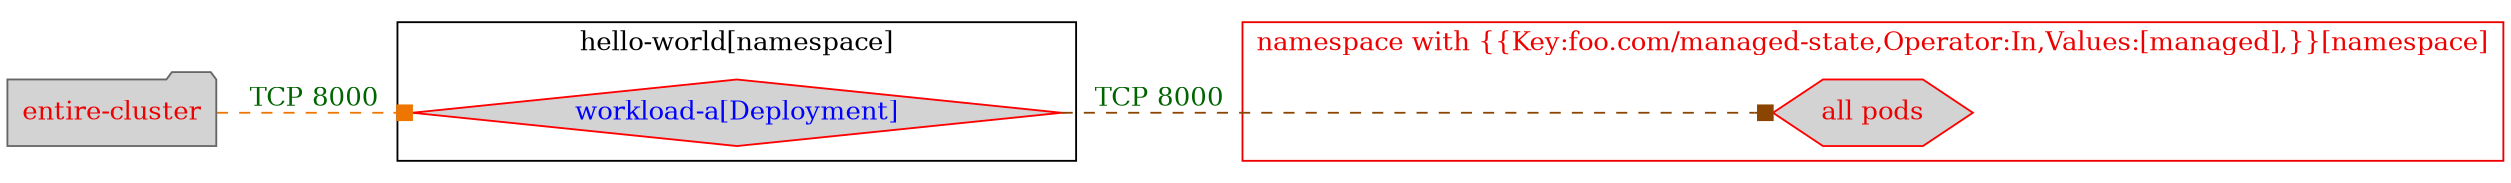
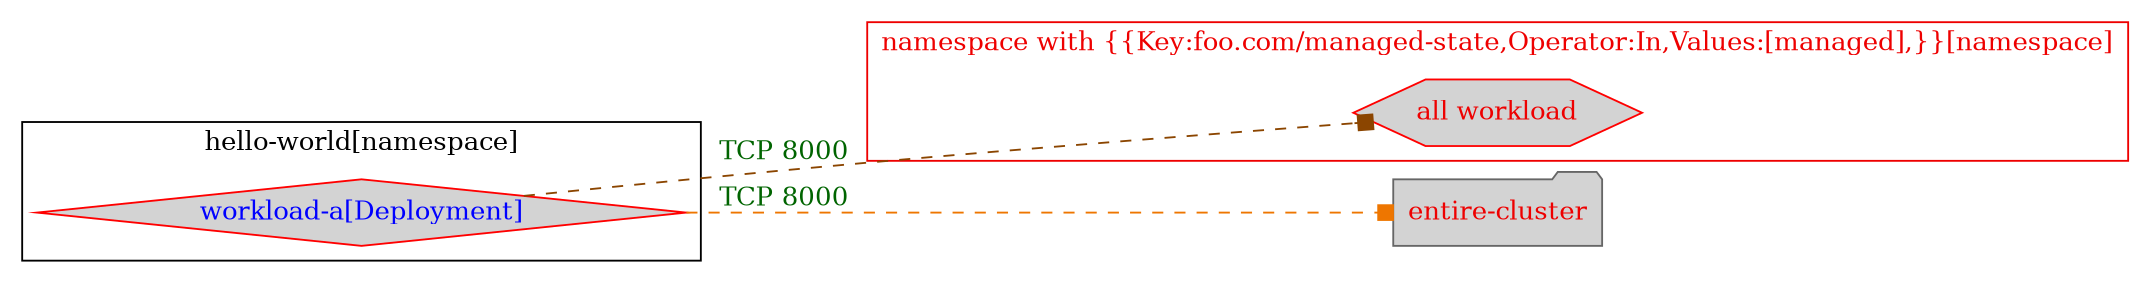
  digraph {
    rankdir=LR
    node [color=red fillcolor=lightgrey fontcolor=red2 style=filled]
    edge [arrowhead=box fontcolor=darkgreen style=dashed]
-   n1 [label="all pods" shape=hexagon]
+   n1 [label="all workload" shape=hexagon]
    n2 [fontcolor=blue label="workload-a[Deployment]" shape=diamond]
    n3 [color=gray40 label="entire-cluster" shape=folder]
    subgraph cluster_1 {
      color=red2
      fontcolor=red2
      label="namespace with {{Key:foo.com/managed-state,Operator:In,Values:[managed],}}[namespace]"
      n1
    }
    subgraph cluster_2 {
      color=black
      fontcolor=black
      label="hello-world[namespace]"
      n2
    }
    n2 -> n1 [color=darkorange4 label="TCP 8000" weight=0.5]
-   n3 -> n2 [color=darkorange2 label="TCP 8000" weight=1]
+   n2 -> n3 [color=darkorange2 label="TCP 8000" weight=1]
  }
